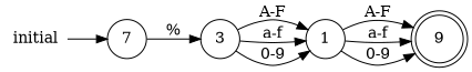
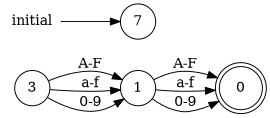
  digraph {
    rankdir=LR
    node [shape=circle]
-   0 [height=0.61111 shape=doublecircle width=0.61111 label=9]
+   0 [height=0.61111 shape=doublecircle width=0.61111]
    1 [height=0.5 width=0.5]
    n3 [height=0.5 label=7 width=0.5]
    3 [height=0.5 width=0.5]
    initial [height=0.5 shape=plaintext width=0.75]
    1 -> 0 [label="A-F"]
    1 -> 0 [label="a-f"]
    1 -> 0 [label="0-9"]
-   n3 -> 3 [label="%"]
    3 -> 1 [label="A-F"]
    3 -> 1 [label="a-f"]
    3 -> 1 [label="0-9"]
    initial -> n3
  }
